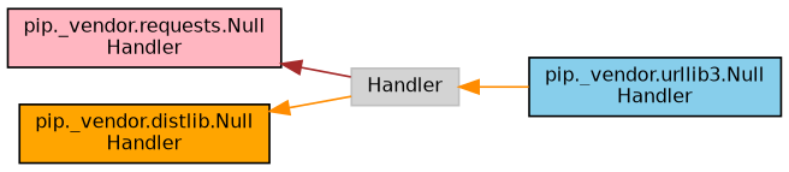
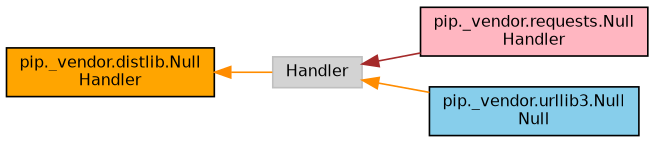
  digraph {
    rankdir=LR
    node [color=black fontname=Helvetica fontsize=10 shape=record style=filled]
    edge [color=darkorange dir=back fontname=Helvetica fontsize=10 labelfontname=Helvetica labelfontsize=10 style=solid]
    n1 [color=grey75 fillcolor=lightgrey height=0.2 label=Handler width=0.4]
    n2 [fillcolor=lightpink height=0.2 label="pip._vendor.requests.Null\lHandler" width=0.4]
-   n3 [fillcolor=skyblue height=0.2 label="pip._vendor.urllib3.Null\lHandler" width=0.4]
+   n3 [fillcolor=skyblue height=0.2 label="pip._vendor.urllib3.Null\lNull" width=0.4]
    n4 [fillcolor=orange height=0.2 label="pip._vendor.distlib.Null\lHandler" width=0.4]
-   n2 -> n1 [color=brown]
+   n1 -> n2 [color=brown]
    n1 -> n3
    n4 -> n1
  }
